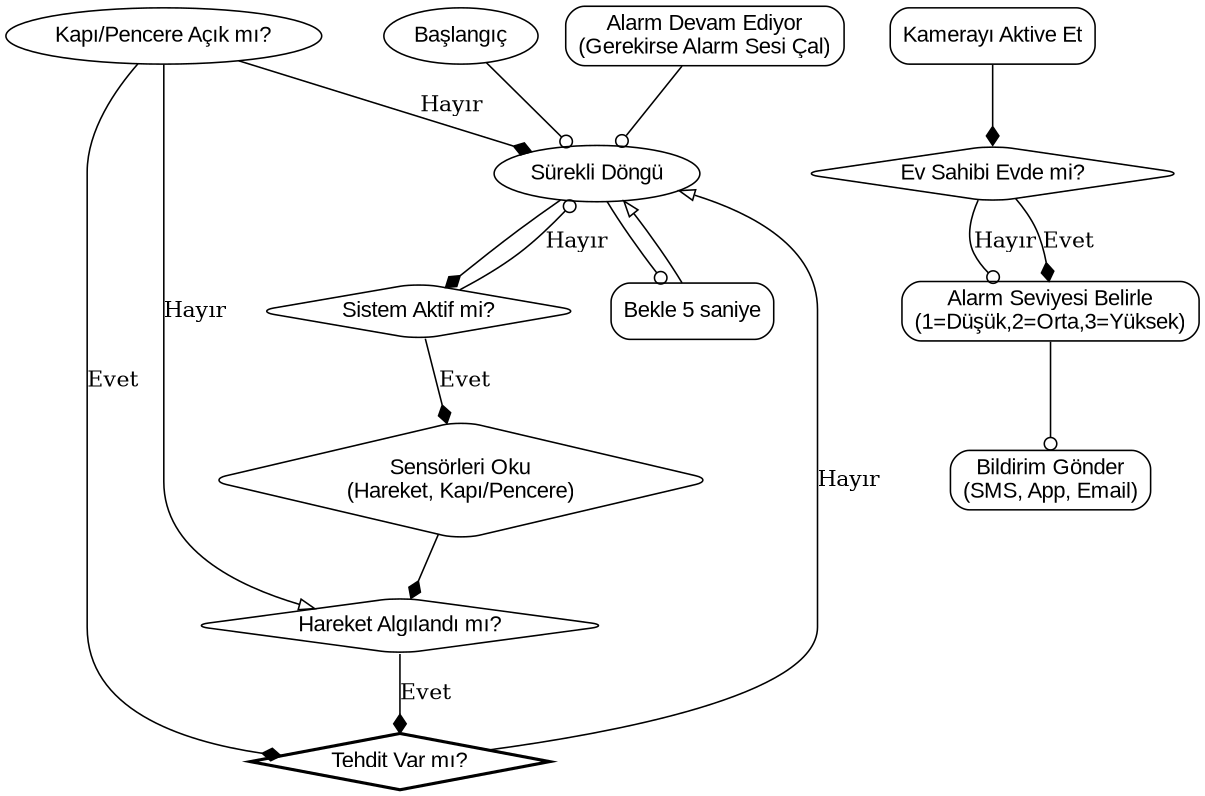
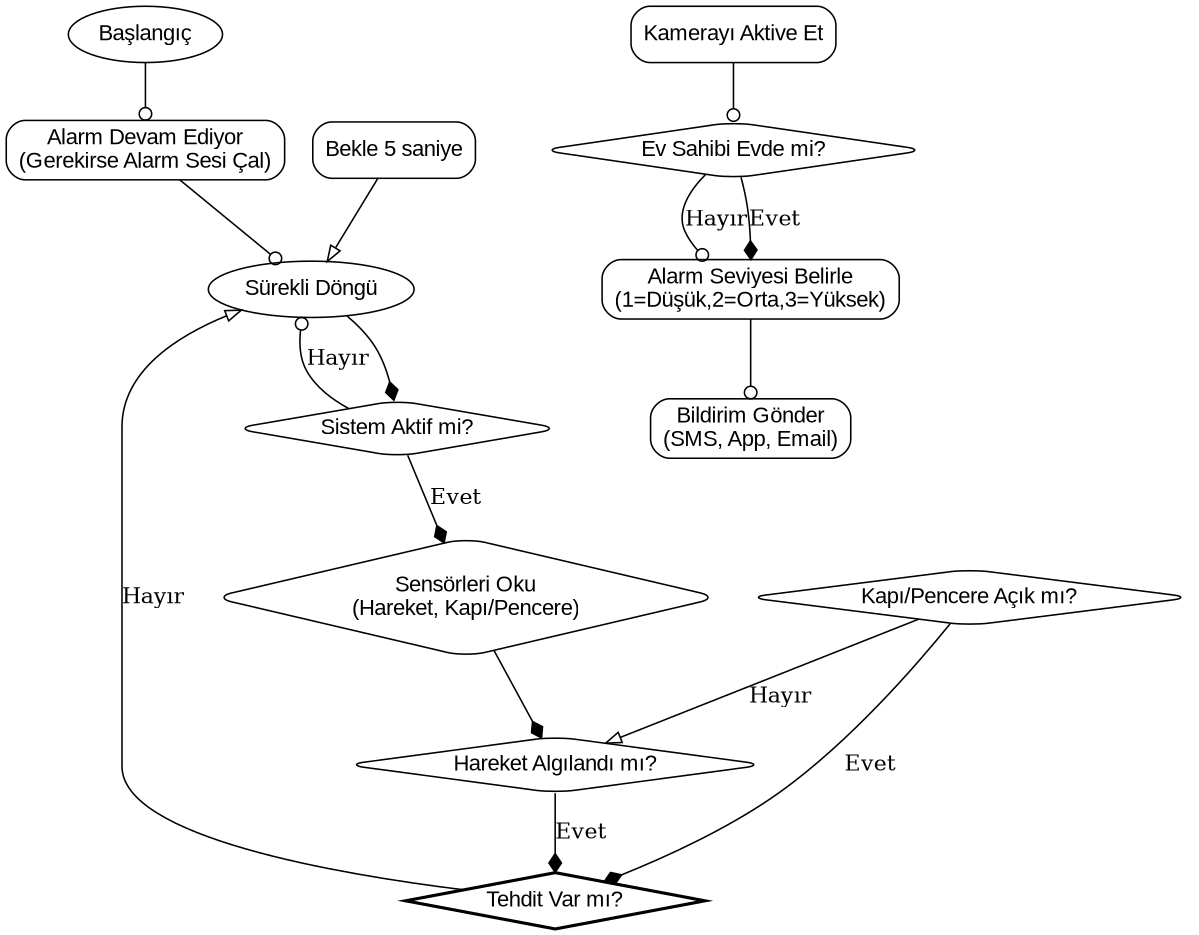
  digraph {
    rankdir=TB
    node [fontname=Arial shape=diamond style=rounded]
    edge [arrowhead=odot]
    n1 [label="Başlangıç" shape=oval]
    n2 [label="Sürekli Döngü" shape=oval]
    n3 [label="Sistem Aktif mi?"]
    n4 [label="Bekle 5 saniye" shape=box]
    n5 [label="Sensörleri Oku\n(Hareket, Kapı/Pencere)"]
    n6 [label="Hareket Algılandı mı?"]
    n7 [label="Tehdit Var mı?" style=bold]
-   n8 [label="Kapı/Pencere Açık mı?" shape=ellipse]
+   n8 [label="Kapı/Pencere Açık mı?"]
    n9 [label="Kamerayı Aktive Et" shape=box]
    n10 [label="Ev Sahibi Evde mi?"]
    n11 [label="Alarm Seviyesi Belirle\n(1=Düşük,2=Orta,3=Yüksek)" shape=box]
    n12 [label="Bildirim Gönder\n(SMS, App, Email)" shape=box]
    n13 [label="Alarm Devam Ediyor\n(Gerekirse Alarm Sesi Çal)" shape=box]
-   n1 -> n2
+   n1 -> n13
    n2 -> n3 [arrowhead=diamond]
-   n2 -> n4
    n3 -> n2 [label="Hayır"]
    n3 -> n5 [arrowhead=diamond label=Evet]
    n4 -> n2 [arrowhead=onormal]
    n5 -> n6 [arrowhead=diamond]
    n6 -> n7 [arrowhead=diamond label=Evet]
    n7 -> n2 [arrowhead=onormal label="Hayır"]
-   n8 -> n2 [arrowhead=diamond label="Hayır"]
    n8 -> n6 [arrowhead=onormal label="Hayır"]
    n8 -> n7 [arrowhead=diamond label=Evet]
-   n9 -> n10 [arrowhead=diamond]
+   n9 -> n10
    n10 -> n11 [label="Hayır"]
    n10 -> n11 [arrowhead=diamond label=Evet]
    n11 -> n12
    n13 -> n2
  }
